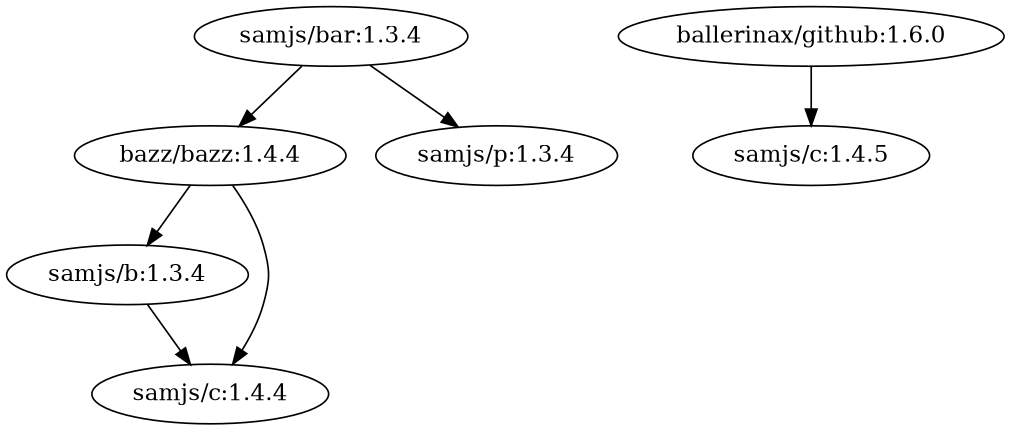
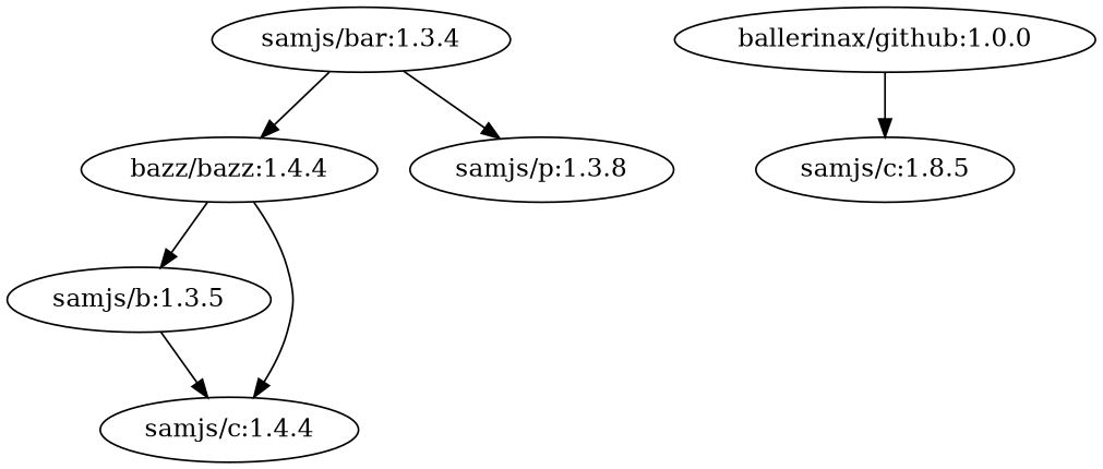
  digraph {
    n1 [label="bazz/bazz:1.4.4"]
-   "samjs/b:1.3.4"
+   "samjs/b:1.3.4" [label="samjs/b:1.3.5"]
    "samjs/c:1.4.4"
    "samjs/bar:1.3.4"
-   "samjs/p:1.3.4"
-   "ballerinax/github:1.0.0" [label="ballerinax/github:1.6.0"]
-   "samjs/c:1.4.5"
+   "samjs/p:1.3.4" [label="samjs/p:1.3.8"]
+   "ballerinax/github:1.0.0"
+   "samjs/c:1.4.5" [label="samjs/c:1.8.5"]
    subgraph sub_1 {
      n1
      "samjs/b:1.3.4"
      "samjs/c:1.4.4"
    }
    subgraph sub_2 {
      "samjs/b:1.3.4"
      "samjs/c:1.4.4"
    }
    subgraph sub_3 {
    }
    subgraph sub_4 {
      n1
      "samjs/bar:1.3.4"
      "samjs/p:1.3.4"
    }
    subgraph sub_5 {
    }
    subgraph sub_6 {
    }
    subgraph sub_7 {
      n1
      "samjs/bar:1.3.4"
    }
    subgraph sub_8 {
    }
    subgraph sub_9 {
      "ballerinax/github:1.0.0"
      "samjs/c:1.4.5"
    }
    n1 -> "samjs/b:1.3.4"
    n1 -> "samjs/c:1.4.4"
    "samjs/b:1.3.4" -> "samjs/c:1.4.4"
    "samjs/bar:1.3.4" -> n1
    "samjs/bar:1.3.4" -> "samjs/p:1.3.4"
    "ballerinax/github:1.0.0" -> "samjs/c:1.4.5"
  }
